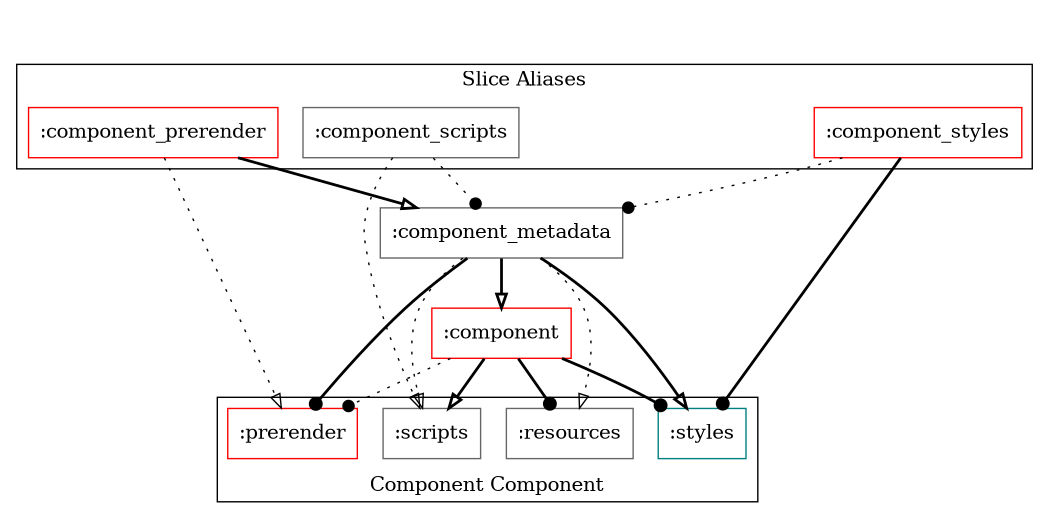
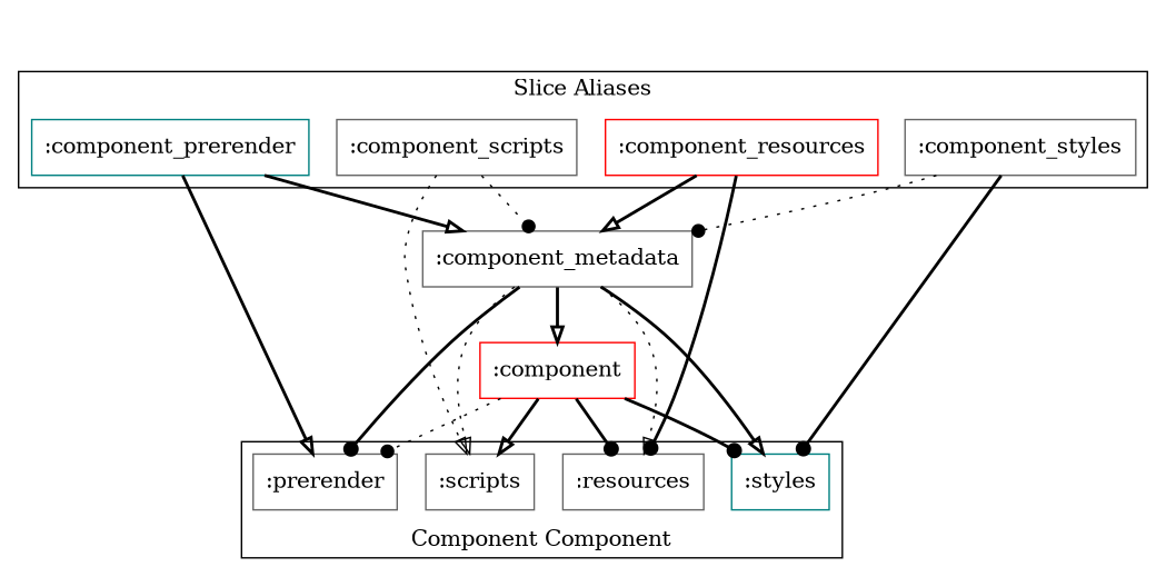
  digraph {
    node [color=gray40 shape=box]
    edge [style=bold arrowhead=onormal]
-   ":component_prerender" [color=red]
+   ":component_prerender" [color=teal]
    ":component_scripts"
-   ":component_styles" [color=red]
+   ":component_styles"
+   ":component_resources" [color=red]
    ":styles" [color=teal]
    ":resources"
-   ":prerender" [color=red]
+   ":prerender"
    ":scripts"
    ":component_metadata"
    ":component" [color=red]
    subgraph cluster_1 {
      label="Slice Aliases"
      subgraph sub_2 {
        label="Slice Aliases"
        rank=same
        rankdir=LR
        ":component_prerender"
        ":component_scripts"
        ":component_styles"
+       ":component_resources"
      }
    }
    subgraph cluster_3 {
      label="Component Component"
      labelloc=b
      subgraph sub_4 {
        label="Component Inputs"
        labelloc=b
        rank=same
        rankdir=LR
        ":styles"
        ":resources"
        ":prerender"
        ":scripts"
      }
    }
    ":component_prerender" -> ":component_scripts" [style=invis arrowhead=""]
-   ":component_prerender" -> ":prerender" [style=dotted]
+   ":component_prerender" -> ":prerender"
    ":component_prerender" -> ":component_metadata"
    ":component_scripts" -> ":component_styles" [style=invis arrowhead=""]
    ":component_scripts" -> ":scripts" [style=dotted]
    ":component_scripts" -> ":component_metadata" [arrowhead=dot style=dotted]
+   ":component_styles" -> ":component_resources" [style=invis arrowhead=""]
    ":component_styles" -> ":styles" [arrowhead=dot]
    ":component_styles" -> ":component_metadata" [arrowhead=dot style=dotted]
+   ":component_resources" -> ":resources" [arrowhead=dot]
+   ":component_resources" -> ":component_metadata"
    ":styles" -> ":resources" [style=invis arrowhead=""]
    ":prerender" -> ":scripts" [style=invis arrowhead=""]
    ":scripts" -> ":styles" [style=invis arrowhead=""]
    ":component_metadata" -> ":styles"
    ":component_metadata" -> ":resources" [style=dotted]
    ":component_metadata" -> ":prerender" [arrowhead=dot]
    ":component_metadata" -> ":scripts" [style=dotted]
    ":component_metadata" -> ":component"
    ":component" -> ":styles" [arrowhead=dot]
    ":component" -> ":resources" [arrowhead=dot]
    ":component" -> ":prerender" [arrowhead=dot style=dotted]
    ":component" -> ":scripts"
  }
